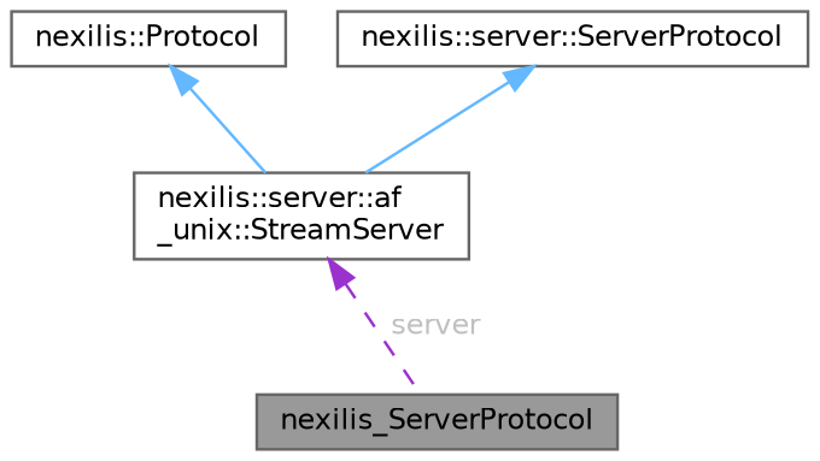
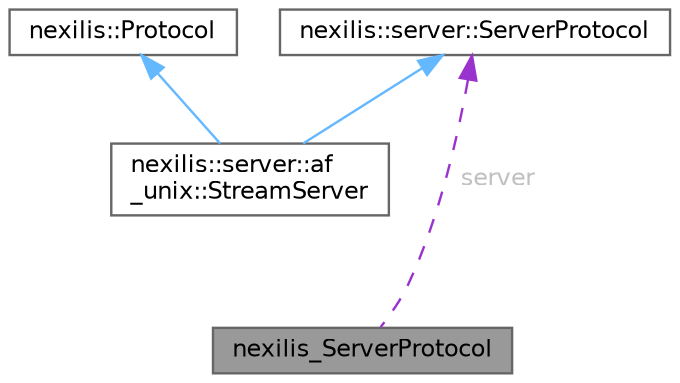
  digraph {
    node [color=gray40 fillcolor=white fontname=Helvetica fontsize=10 shape=box style=filled]
    edge [color=steelblue1 dir=back fontname=Helvetica fontsize=10 labelfontname=Helvetica labelfontsize=10 style=solid]
    n1 [fillcolor=grey60 fontcolor=black height=0.2 label=nexilis_ServerProtocol width=0.4]
    n2 [height=0.2 label="nexilis::server::af\l_unix::StreamServer" width=0.4]
    n3 [height=0.2 label="nexilis::Protocol" width=0.4]
    n4 [height=0.2 label="nexilis::server::ServerProtocol" width=0.4]
-   n2 -> n1 [color=darkorchid3 fontcolor=grey label=" server" style=dashed]
+   n4 -> n1 [color=darkorchid3 fontcolor=grey label=" server" style=dashed]
    n3 -> n2
    n4 -> n2
  }
